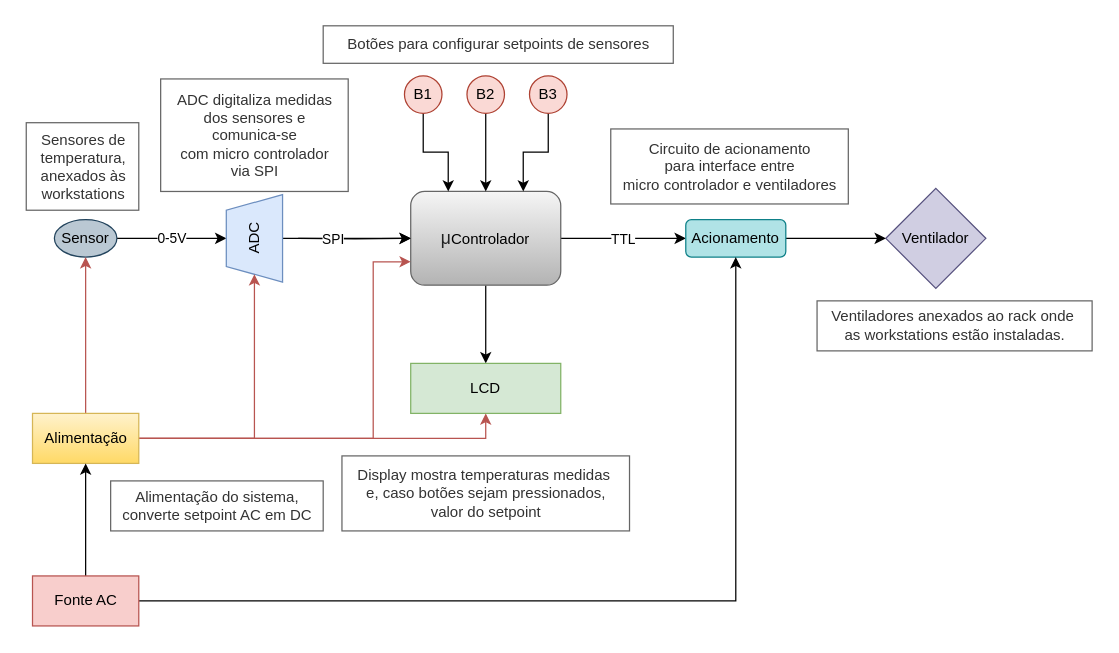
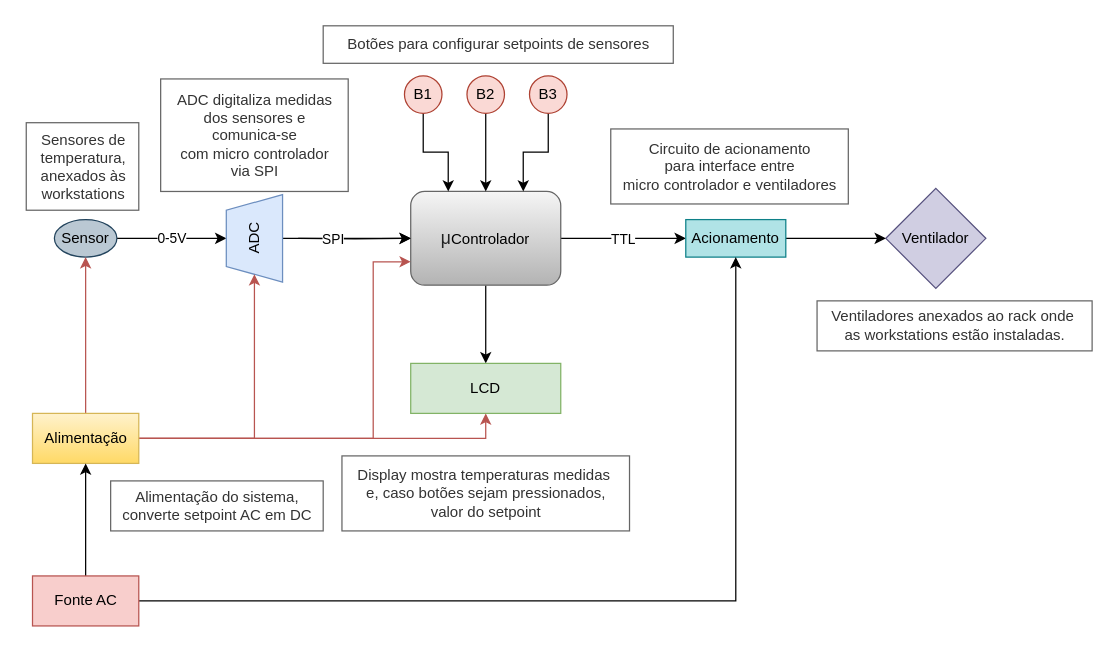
  <mxCell id="0" />
  <mxCell id="1" parent="0" />
  <mxCell id="2" style="edgeStyle=orthogonalEdgeStyle;rounded=0;orthogonalLoop=1;jettySize=auto;html=1;exitX=1;exitY=0.5;exitDx=0;exitDy=0;fontFamily=Helvetica;entryX=0;entryY=0.5;entryDx=0;entryDy=0;" parent="1" source="5" target="11" edge="1"><mxGeometry relative="1" as="geometry"><mxPoint x="598" y="189.667" as="targetPoint" /></mxGeometry></mxCell>
  <mxCell id="3" value="TTL" style="edgeLabel;html=1;align=center;verticalAlign=middle;resizable=0;points=[];" parent="2" vertex="1" connectable="0"><mxGeometry x="0.304" relative="1" as="geometry"><mxPoint x="-16" as="offset" /></mxGeometry></mxCell>
  <mxCell id="4" style="edgeStyle=orthogonalEdgeStyle;rounded=0;orthogonalLoop=1;jettySize=auto;html=1;exitX=0.5;exitY=1;exitDx=0;exitDy=0;entryX=0.5;entryY=0;entryDx=0;entryDy=0;fontFamily=Helvetica;" parent="1" source="5" target="12" edge="1"><mxGeometry relative="1" as="geometry" /></mxCell>
  <mxCell id="5" value="&lt;p&gt;&lt;span style=&quot;color: rgb(32, 33, 34); font-size: 14px; text-align: start;&quot;&gt;μ&lt;/span&gt;Controlador&lt;/p&gt;" style="rounded=1;whiteSpace=wrap;html=1;fontSize=12;glass=0;strokeWidth=1;shadow=0;fillColor=#f5f5f5;strokeColor=#666666;gradientColor=#b3b3b3;" parent="1" vertex="1"><mxGeometry x="328" y="152.5" width="120" height="75" as="geometry" /></mxCell>
  <mxCell id="6" style="edgeStyle=orthogonalEdgeStyle;rounded=0;orthogonalLoop=1;jettySize=auto;html=1;entryX=0;entryY=0.5;entryDx=0;entryDy=0;exitX=1;exitY=0.5;exitDx=0;exitDy=0;" parent="1" target="5" edge="1"><mxGeometry relative="1" as="geometry"><mxPoint x="238" y="190" as="sourcePoint" /></mxGeometry></mxCell>
  <mxCell id="7" value="0-5V" style="edgeStyle=orthogonalEdgeStyle;rounded=0;orthogonalLoop=1;jettySize=auto;html=1;exitX=1;exitY=0.5;exitDx=0;exitDy=0;entryX=0.5;entryY=0;entryDx=0;entryDy=0;fontFamily=Helvetica;" parent="1" source="8" target="17" edge="1"><mxGeometry relative="1" as="geometry"><mxPoint x="158" y="190" as="targetPoint" /></mxGeometry></mxCell>
  <mxCell id="8" value="Sensor" style="ellipse;whiteSpace=wrap;html=1;fillColor=#bac8d3;strokeColor=#23445d;" parent="1" vertex="1"><mxGeometry x="43" y="175" width="50" height="30" as="geometry" /></mxCell>
  <mxCell id="9" value="Ventilador" style="rhombus;whiteSpace=wrap;html=1;fontFamily=Helvetica;fillColor=#d0cee2;strokeColor=#56517e;" parent="1" vertex="1"><mxGeometry x="708" y="150" width="80" height="80" as="geometry" /></mxCell>
  <mxCell id="10" style="edgeStyle=orthogonalEdgeStyle;rounded=0;orthogonalLoop=1;jettySize=auto;html=1;exitX=1;exitY=0.5;exitDx=0;exitDy=0;entryX=0;entryY=0.5;entryDx=0;entryDy=0;fontFamily=Helvetica;" parent="1" source="11" target="9" edge="1"><mxGeometry relative="1" as="geometry" /></mxCell>
- <mxCell id="11" value="Acionamento" style="whiteSpace=wrap;html=1;fillColor=#b0e3e6;strokeColor=#0e8088;rounded=1;" parent="1" vertex="1"><mxGeometry x="548" y="175" width="80" height="30" as="geometry" /></mxCell>
+ <mxCell id="11" value="Acionamento" style="rounded=0;whiteSpace=wrap;html=1;fillColor=#b0e3e6;strokeColor=#0e8088;" parent="1" vertex="1"><mxGeometry x="548" y="175" width="80" height="30" as="geometry" /></mxCell>
  <mxCell id="12" value="LCD" style="rounded=0;whiteSpace=wrap;html=1;fontFamily=Helvetica;fillColor=#d5e8d4;strokeColor=#82b366;" parent="1" vertex="1"><mxGeometry x="328" y="290" width="120" height="40" as="geometry" /></mxCell>
  <mxCell id="13" value="" style="edgeStyle=orthogonalEdgeStyle;rounded=0;orthogonalLoop=1;jettySize=auto;html=1;" parent="1" source="14" target="5" edge="1"><mxGeometry relative="1" as="geometry"><Array as="points"><mxPoint x="338" y="121" /><mxPoint x="358" y="121" /></Array></mxGeometry></mxCell>
  <mxCell id="14" value="B1" style="ellipse;whiteSpace=wrap;html=1;aspect=fixed;fontFamily=Helvetica;fillColor=#fad9d5;strokeColor=#ae4132;" parent="1" vertex="1"><mxGeometry x="323" y="60" width="30" height="30" as="geometry" /></mxCell>
  <mxCell id="15" value="" style="edgeStyle=orthogonalEdgeStyle;rounded=0;orthogonalLoop=1;jettySize=auto;html=1;" parent="1" source="17" target="5" edge="1"><mxGeometry relative="1" as="geometry" /></mxCell>
  <mxCell id="16" value="SPI" style="edgeLabel;html=1;align=center;verticalAlign=middle;resizable=0;points=[];" parent="15" vertex="1" connectable="0"><mxGeometry x="-0.216" relative="1" as="geometry"><mxPoint as="offset" /></mxGeometry></mxCell>
  <mxCell id="17" value="ADC" style="shape=trapezoid;perimeter=trapezoidPerimeter;whiteSpace=wrap;html=1;fixedSize=1;rotation=-90;size=12.5;fillColor=#dae8fc;strokeColor=#6c8ebf;" parent="1" vertex="1"><mxGeometry x="168" y="167.5" width="70" height="45" as="geometry" /></mxCell>
  <mxCell id="18" value="" style="edgeStyle=orthogonalEdgeStyle;rounded=0;orthogonalLoop=1;jettySize=auto;html=1;" parent="1" source="19" target="5" edge="1"><mxGeometry relative="1" as="geometry" /></mxCell>
  <mxCell id="19" value="B2" style="ellipse;whiteSpace=wrap;html=1;aspect=fixed;fontFamily=Helvetica;fillColor=#fad9d5;strokeColor=#ae4132;" parent="1" vertex="1"><mxGeometry x="373" y="60" width="30" height="30" as="geometry" /></mxCell>
  <mxCell id="20" value="" style="edgeStyle=orthogonalEdgeStyle;rounded=0;orthogonalLoop=1;jettySize=auto;html=1;" parent="1" source="21" target="5" edge="1"><mxGeometry relative="1" as="geometry"><Array as="points"><mxPoint x="438" y="121" /><mxPoint x="418" y="121" /></Array></mxGeometry></mxCell>
  <mxCell id="21" value="B3" style="ellipse;whiteSpace=wrap;html=1;aspect=fixed;fontFamily=Helvetica;fillColor=#fad9d5;strokeColor=#ae4132;" parent="1" vertex="1"><mxGeometry x="423" y="60" width="30" height="30" as="geometry" /></mxCell>
  <mxCell id="22" value="" style="edgeStyle=orthogonalEdgeStyle;rounded=0;orthogonalLoop=1;jettySize=auto;html=1;fillColor=#f8cecc;gradientColor=#ea6b66;strokeColor=#b85450;" parent="1" source="26" target="8" edge="1"><mxGeometry relative="1" as="geometry" /></mxCell>
  <mxCell id="23" style="edgeStyle=orthogonalEdgeStyle;rounded=0;orthogonalLoop=1;jettySize=auto;html=1;exitX=1;exitY=0.5;exitDx=0;exitDy=0;entryX=0;entryY=0.5;entryDx=0;entryDy=0;fillColor=#f8cecc;gradientColor=#ea6b66;strokeColor=#b85450;" parent="1" source="26" target="17" edge="1"><mxGeometry relative="1" as="geometry" /></mxCell>
  <mxCell id="24" style="edgeStyle=orthogonalEdgeStyle;rounded=0;orthogonalLoop=1;jettySize=auto;html=1;entryX=0.5;entryY=1;entryDx=0;entryDy=0;fillColor=#f8cecc;gradientColor=#ea6b66;strokeColor=#b85450;" parent="1" source="26" target="12" edge="1"><mxGeometry relative="1" as="geometry" /></mxCell>
  <mxCell id="25" style="edgeStyle=orthogonalEdgeStyle;rounded=0;orthogonalLoop=1;jettySize=auto;html=1;entryX=0;entryY=0.75;entryDx=0;entryDy=0;fillColor=#f8cecc;gradientColor=#ea6b66;strokeColor=#b85450;" parent="1" source="26" target="5" edge="1"><mxGeometry relative="1" as="geometry"><mxPoint x="288" y="210" as="targetPoint" /><Array as="points"><mxPoint x="298" y="350" /><mxPoint x="298" y="209" /></Array></mxGeometry></mxCell>
  <mxCell id="26" value="Alimentação" style="rounded=0;whiteSpace=wrap;html=1;fontFamily=Helvetica;fillColor=#fff2cc;strokeColor=#d6b656;gradientColor=#ffd966;" parent="1" vertex="1"><mxGeometry x="25.5" y="330" width="85" height="40" as="geometry" /></mxCell>
  <mxCell id="27" value="Sensores de &lt;br&gt;temperatura, &lt;br&gt;anexados às &lt;br&gt;workstations" style="text;html=1;align=center;verticalAlign=middle;resizable=0;points=[];autosize=1;fillColor=none;fontColor=#333333;strokeColor=#666666;" parent="1" vertex="1"><mxGeometry x="20.5" y="97.5" width="90" height="70" as="geometry" /></mxCell>
  <mxCell id="28" value="Alimentação do sistema,&lt;br&gt;converte setpoint AC em DC" style="text;html=1;align=center;verticalAlign=middle;resizable=0;points=[];autosize=1;strokeColor=#666666;fillColor=none;fontColor=#333333;" parent="1" vertex="1"><mxGeometry x="88" y="384" width="170" height="40" as="geometry" /></mxCell>
  <mxCell id="29" value="Botões para configurar setpoints de sensores" style="text;html=1;align=center;verticalAlign=middle;resizable=0;points=[];autosize=1;strokeColor=#666666;fillColor=none;fontColor=#333333;" parent="1" vertex="1"><mxGeometry x="258" y="20" width="280" height="30" as="geometry" /></mxCell>
  <mxCell id="30" value="ADC digitaliza medidas&lt;br&gt;dos sensores e &lt;br&gt;comunica-se&lt;br&gt;com micro controlador &lt;br&gt;via SPI" style="text;html=1;align=center;verticalAlign=middle;resizable=0;points=[];autosize=1;fillColor=none;fontColor=#333333;strokeColor=#666666;" parent="1" vertex="1"><mxGeometry x="128" y="62.5" width="150" height="90" as="geometry" /></mxCell>
  <mxCell id="31" value="Display mostra temperaturas medidas&amp;nbsp;&lt;br&gt;e, caso botões sejam pressionados,&lt;br&gt;valor do setpoint" style="text;html=1;align=center;verticalAlign=middle;resizable=0;points=[];autosize=1;strokeColor=#666666;fillColor=none;fontColor=#333333;" parent="1" vertex="1"><mxGeometry x="273" y="364" width="230" height="60" as="geometry" /></mxCell>
  <mxCell id="32" value="Circuito de acionamento &lt;br&gt;para interface entre &lt;br&gt;micro controlador e ventiladores" style="text;html=1;align=center;verticalAlign=middle;resizable=0;points=[];autosize=1;strokeColor=#666666;fillColor=none;fontColor=#333333;" parent="1" vertex="1"><mxGeometry x="488" y="102.5" width="190" height="60" as="geometry" /></mxCell>
  <mxCell id="33" value="Ventiladores anexados ao rack onde&amp;nbsp;&lt;br&gt;as workstations estão instaladas." style="text;html=1;align=center;verticalAlign=middle;resizable=0;points=[];autosize=1;strokeColor=#666666;fillColor=none;fontColor=#333333;" parent="1" vertex="1"><mxGeometry x="653" y="240" width="220" height="40" as="geometry" /></mxCell>
  <mxCell id="34" style="edgeStyle=orthogonalEdgeStyle;rounded=0;orthogonalLoop=1;jettySize=auto;html=1;entryX=0.5;entryY=1;entryDx=0;entryDy=0;" edge="1" parent="1" source="36" target="26"><mxGeometry relative="1" as="geometry" /></mxCell>
  <mxCell id="35" style="edgeStyle=orthogonalEdgeStyle;rounded=0;orthogonalLoop=1;jettySize=auto;html=1;entryX=0.5;entryY=1;entryDx=0;entryDy=0;" edge="1" parent="1" source="36" target="11"><mxGeometry relative="1" as="geometry" /></mxCell>
  <mxCell id="36" value="Fonte AC" style="rounded=0;whiteSpace=wrap;html=1;fontFamily=Helvetica;fillColor=#f8cecc;strokeColor=#b85450;" vertex="1" parent="1"><mxGeometry x="25.5" y="460" width="85" height="40" as="geometry" /></mxCell>
